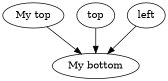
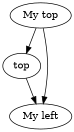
  digraph {
    fontname="DejaVu Serif"
    node [fontname="DejaVu Serif"]
    edge [fontname="DejaVu Serif"]
    n1 [label="My top"]
    n2 [label=top]
-   n3 [label="My bottom"]
-   left
+   n3 [label="My left"]
+   n1 -> n2
    n1 -> n3
    n2 -> n3
-   left -> n3
  }
